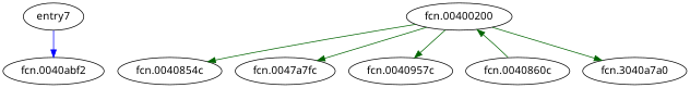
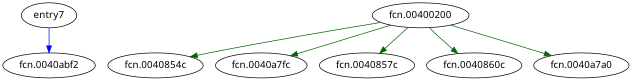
  digraph {
    fontname="Noto Sans"
    node [fontname="Noto Sans"]
    edge [color=darkgreen fontname="Noto Sans"]
    n1 [label=entry7]
    n2 [label="fcn.0040abf2"]
    n3 [label="fcn.00400200"]
    n4 [label="fcn.0040854c"]
-   n5 [label="fcn.0047a7fc"]
-   n6 [label="fcn.0040957c"]
+   n5 [label="fcn.0040a7fc"]
+   n6 [label="fcn.0040857c"]
    n7 [label="fcn.0040860c"]
-   n8 [label="fcn.3040a7a0"]
+   n8 [label="fcn.0040a7a0"]
    n1 -> n2 [color=blue]
    n3 -> n4
    n3 -> n5
    n3 -> n6
-   n7 -> n3
+   n3 -> n7
    n3 -> n8
  }
